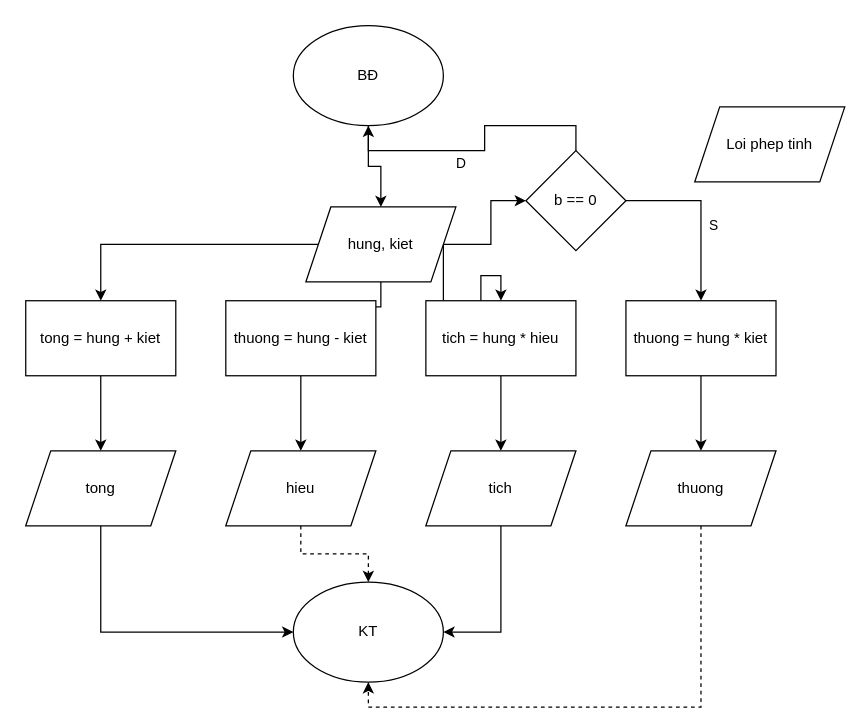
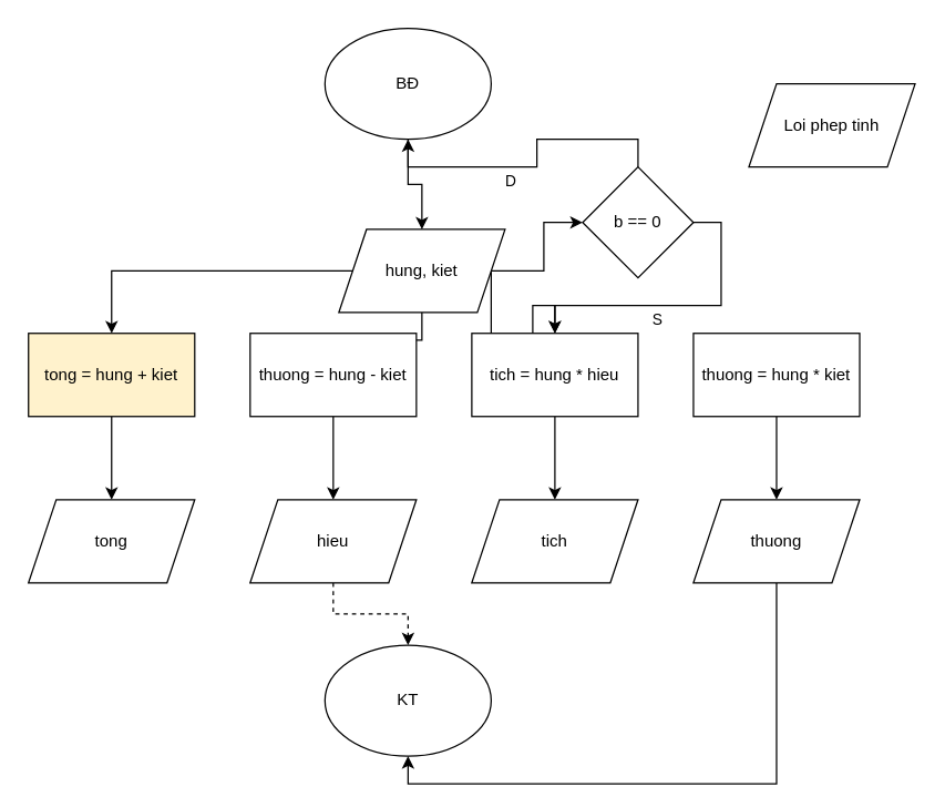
  <mxCell id="0" />
  <mxCell id="1" parent="0" />
  <mxCell id="2" style="edgeStyle=orthogonalEdgeStyle;rounded=0;orthogonalLoop=1;jettySize=auto;html=1;exitX=0.5;exitY=1;exitDx=0;exitDy=0;entryX=0.5;entryY=0;entryDx=0;entryDy=0;" parent="1" source="3" target="8" edge="1"><mxGeometry relative="1" as="geometry" /></mxCell>
  <mxCell id="3" value="BĐ" style="ellipse;whiteSpace=wrap;html=1;" parent="1" vertex="1"><mxGeometry x="234" y="20" width="120" height="80" as="geometry" /></mxCell>
  <mxCell id="4" style="edgeStyle=orthogonalEdgeStyle;rounded=0;orthogonalLoop=1;jettySize=auto;html=1;exitX=0.5;exitY=1;exitDx=0;exitDy=0;entryX=0.5;entryY=0;entryDx=0;entryDy=0;" parent="1" source="8" target="15" edge="1"><mxGeometry relative="1" as="geometry" /></mxCell>
  <mxCell id="5" style="edgeStyle=orthogonalEdgeStyle;rounded=0;orthogonalLoop=1;jettySize=auto;html=1;exitX=0;exitY=0.5;exitDx=0;exitDy=0;entryX=0.5;entryY=0;entryDx=0;entryDy=0;" parent="1" source="8" target="10" edge="1"><mxGeometry relative="1" as="geometry" /></mxCell>
  <mxCell id="6" style="edgeStyle=orthogonalEdgeStyle;rounded=0;orthogonalLoop=1;jettySize=auto;html=1;exitX=1;exitY=0.5;exitDx=0;exitDy=0;entryX=0.5;entryY=0;entryDx=0;entryDy=0;" parent="1" source="8" target="19" edge="1"><mxGeometry relative="1" as="geometry" /></mxCell>
  <mxCell id="7" style="edgeStyle=orthogonalEdgeStyle;rounded=0;orthogonalLoop=1;jettySize=auto;html=1;exitX=1;exitY=0.5;exitDx=0;exitDy=0;entryX=0;entryY=0.5;entryDx=0;entryDy=0;" edge="1" parent="1" source="8" target="28"><mxGeometry relative="1" as="geometry" /></mxCell>
  <mxCell id="8" value="hung, kiet" style="shape=parallelogram;perimeter=parallelogramPerimeter;whiteSpace=wrap;html=1;fixedSize=1;" parent="1" vertex="1"><mxGeometry x="244" y="165" width="120" height="60" as="geometry" /></mxCell>
  <mxCell id="9" style="edgeStyle=orthogonalEdgeStyle;rounded=0;orthogonalLoop=1;jettySize=auto;html=1;exitX=0.5;exitY=1;exitDx=0;exitDy=0;entryX=0.5;entryY=0;entryDx=0;entryDy=0;" parent="1" source="10" target="12" edge="1"><mxGeometry relative="1" as="geometry" /></mxCell>
- <mxCell id="10" value="tong = hung + kiet" style="rounded=0;whiteSpace=wrap;html=1;" parent="1" vertex="1"><mxGeometry x="20" y="240" width="120" height="60" as="geometry" /></mxCell>
- <mxCell id="11" style="edgeStyle=orthogonalEdgeStyle;rounded=0;orthogonalLoop=1;jettySize=auto;html=1;exitX=0.5;exitY=1;exitDx=0;exitDy=0;entryX=0;entryY=0.5;entryDx=0;entryDy=0;" parent="1" source="12" target="13" edge="1"><mxGeometry relative="1" as="geometry" /></mxCell>
+ <mxCell id="10" value="tong = hung + kiet" style="rounded=0;whiteSpace=wrap;html=1;fillColor=#fff2cc;" parent="1" vertex="1"><mxGeometry x="20" y="240" width="120" height="60" as="geometry" /></mxCell>
  <mxCell id="12" value="tong" style="shape=parallelogram;perimeter=parallelogramPerimeter;whiteSpace=wrap;html=1;fixedSize=1;" parent="1" vertex="1"><mxGeometry x="20" y="360" width="120" height="60" as="geometry" /></mxCell>
  <mxCell id="13" value="KT" style="ellipse;whiteSpace=wrap;html=1;" parent="1" vertex="1"><mxGeometry x="234" y="465" width="120" height="80" as="geometry" /></mxCell>
  <mxCell id="14" style="edgeStyle=orthogonalEdgeStyle;rounded=0;orthogonalLoop=1;jettySize=auto;html=1;exitX=0.5;exitY=1;exitDx=0;exitDy=0;entryX=0.5;entryY=0;entryDx=0;entryDy=0;" parent="1" source="15" target="17" edge="1"><mxGeometry relative="1" as="geometry" /></mxCell>
  <mxCell id="15" value="thuong = hung - kiet" style="rounded=0;whiteSpace=wrap;html=1;" parent="1" vertex="1"><mxGeometry x="180" y="240" width="120" height="60" as="geometry" /></mxCell>
  <mxCell id="16" style="edgeStyle=orthogonalEdgeStyle;rounded=0;orthogonalLoop=1;jettySize=auto;html=1;exitX=0.5;exitY=1;exitDx=0;exitDy=0;entryX=0.5;entryY=0;entryDx=0;entryDy=0;dashed=1;" parent="1" source="17" target="13" edge="1"><mxGeometry relative="1" as="geometry" /></mxCell>
  <mxCell id="17" value="hieu" style="shape=parallelogram;perimeter=parallelogramPerimeter;whiteSpace=wrap;html=1;fixedSize=1;" parent="1" vertex="1"><mxGeometry x="180" y="360" width="120" height="60" as="geometry" /></mxCell>
  <mxCell id="18" style="edgeStyle=orthogonalEdgeStyle;rounded=0;orthogonalLoop=1;jettySize=auto;html=1;exitX=0.5;exitY=1;exitDx=0;exitDy=0;entryX=0.5;entryY=0;entryDx=0;entryDy=0;" parent="1" source="19" target="21" edge="1"><mxGeometry relative="1" as="geometry" /></mxCell>
  <mxCell id="19" value="tich = hung * hieu" style="rounded=0;whiteSpace=wrap;html=1;" parent="1" vertex="1"><mxGeometry x="340" y="240" width="120" height="60" as="geometry" /></mxCell>
- <mxCell id="20" style="edgeStyle=orthogonalEdgeStyle;rounded=0;orthogonalLoop=1;jettySize=auto;html=1;exitX=0.5;exitY=1;exitDx=0;exitDy=0;entryX=1;entryY=0.5;entryDx=0;entryDy=0;" parent="1" source="21" target="13" edge="1"><mxGeometry relative="1" as="geometry" /></mxCell>
  <mxCell id="21" value="tich" style="shape=parallelogram;perimeter=parallelogramPerimeter;whiteSpace=wrap;html=1;fixedSize=1;" parent="1" vertex="1"><mxGeometry x="340" y="360" width="120" height="60" as="geometry" /></mxCell>
  <mxCell id="22" style="edgeStyle=orthogonalEdgeStyle;rounded=0;orthogonalLoop=1;jettySize=auto;html=1;exitX=0.5;exitY=1;exitDx=0;exitDy=0;" edge="1" parent="1" source="23" target="25"><mxGeometry relative="1" as="geometry" /></mxCell>
  <mxCell id="23" value="thuong = hung * kiet" style="rounded=0;whiteSpace=wrap;html=1;" vertex="1" parent="1"><mxGeometry x="500" y="240" width="120" height="60" as="geometry" /></mxCell>
- <mxCell id="24" style="edgeStyle=orthogonalEdgeStyle;rounded=0;orthogonalLoop=1;jettySize=auto;html=1;exitX=0.5;exitY=1;exitDx=0;exitDy=0;entryX=0.5;entryY=1;entryDx=0;entryDy=0;dashed=1;" edge="1" parent="1" source="25" target="13"><mxGeometry relative="1" as="geometry" /></mxCell>
+ <mxCell id="24" style="edgeStyle=orthogonalEdgeStyle;rounded=0;orthogonalLoop=1;jettySize=auto;html=1;exitX=0.5;exitY=1;exitDx=0;exitDy=0;entryX=0.5;entryY=1;entryDx=0;entryDy=0;" edge="1" parent="1" source="25" target="13"><mxGeometry relative="1" as="geometry" /></mxCell>
  <mxCell id="25" value="thuong" style="shape=parallelogram;perimeter=parallelogramPerimeter;whiteSpace=wrap;html=1;fixedSize=1;" vertex="1" parent="1"><mxGeometry x="500" y="360" width="120" height="60" as="geometry" /></mxCell>
- <mxCell id="26" value="S" style="edgeStyle=orthogonalEdgeStyle;rounded=0;orthogonalLoop=1;jettySize=auto;html=1;exitX=1;exitY=0.5;exitDx=0;exitDy=0;entryX=0.5;entryY=0;entryDx=0;entryDy=0;" edge="1" parent="1" source="28" target="23"><mxGeometry x="0.143" y="10" relative="1" as="geometry"><mxPoint as="offset" /></mxGeometry></mxCell>
+ <mxCell id="26" value="S" style="edgeStyle=orthogonalEdgeStyle;rounded=0;orthogonalLoop=1;jettySize=auto;html=1;exitX=1;exitY=0.5;exitDx=0;exitDy=0;" edge="1" parent="1" source="28" target="19"><mxGeometry x="0.143" y="10" relative="1" as="geometry"><mxPoint as="offset" /></mxGeometry></mxCell>
  <mxCell id="27" value="D" style="edgeStyle=orthogonalEdgeStyle;rounded=0;orthogonalLoop=1;jettySize=auto;html=1;exitX=0.5;exitY=0;exitDx=0;exitDy=0;" edge="1" parent="1" source="28" target="3"><mxGeometry x="0.167" y="10" relative="1" as="geometry"><mxPoint as="offset" /></mxGeometry></mxCell>
  <mxCell id="28" value="b == 0" style="rhombus;whiteSpace=wrap;html=1;" vertex="1" parent="1"><mxGeometry x="420" y="120" width="80" height="80" as="geometry" /></mxCell>
- <mxCell id="29" value="Loi phep tinh" style="shape=parallelogram;perimeter=parallelogramPerimeter;whiteSpace=wrap;html=1;fixedSize=1;" vertex="1" parent="1"><mxGeometry x="555" y="85" width="120" height="60" as="geometry" /></mxCell>
+ <mxCell id="29" value="Loi phep tinh" style="shape=parallelogram;perimeter=parallelogramPerimeter;whiteSpace=wrap;html=1;fixedSize=1;" vertex="1" parent="1"><mxGeometry x="540" y="60" width="120" height="60" as="geometry" /></mxCell>
